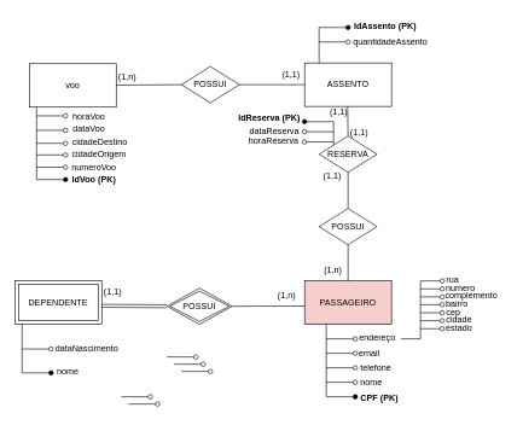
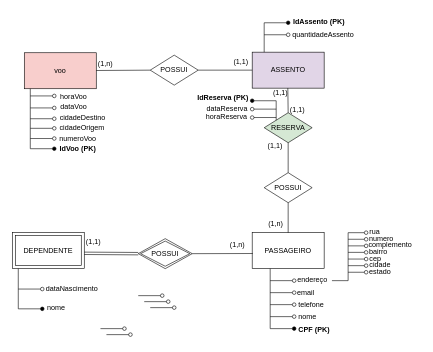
  <mxCell id="0" />
  <mxCell id="1" parent="0" />
- <mxCell id="2" value="voo" style="rounded=0;whiteSpace=wrap;html=1;" vertex="1" parent="1"><mxGeometry x="40" y="87" width="120" height="60" as="geometry" /></mxCell>
+ <mxCell id="2" value="voo" style="rounded=0;whiteSpace=wrap;html=1;fillColor=#f8cecc;" vertex="1" parent="1"><mxGeometry x="40" y="87" width="120" height="60" as="geometry" /></mxCell>
  <mxCell id="3" value="" style="endArrow=none;html=1;rounded=0;" edge="1" parent="1"><mxGeometry width="50" height="50" relative="1" as="geometry"><mxPoint x="50" y="247" as="sourcePoint" /><mxPoint x="50" y="147" as="targetPoint" /></mxGeometry></mxCell>
  <mxCell id="4" value="" style="endArrow=oval;html=1;rounded=0;endFill=1;" edge="1" parent="1"><mxGeometry width="50" height="50" relative="1" as="geometry"><mxPoint x="50" y="247" as="sourcePoint" /><mxPoint x="90" y="247" as="targetPoint" /></mxGeometry></mxCell>
  <mxCell id="5" value="" style="endArrow=oval;html=1;rounded=0;endFill=0;" edge="1" parent="1"><mxGeometry width="50" height="50" relative="1" as="geometry"><mxPoint x="50" y="230" as="sourcePoint" /><mxPoint x="90" y="230" as="targetPoint" /></mxGeometry></mxCell>
  <mxCell id="6" value="" style="endArrow=oval;html=1;rounded=0;endFill=0;" edge="1" parent="1"><mxGeometry width="50" height="50" relative="1" as="geometry"><mxPoint x="50" y="197" as="sourcePoint" /><mxPoint x="90" y="197" as="targetPoint" /></mxGeometry></mxCell>
  <mxCell id="7" value="" style="endArrow=oval;html=1;rounded=0;endFill=0;" edge="1" parent="1"><mxGeometry width="50" height="50" relative="1" as="geometry"><mxPoint x="50" y="179" as="sourcePoint" /><mxPoint x="90" y="179" as="targetPoint" /></mxGeometry></mxCell>
  <mxCell id="8" value="" style="endArrow=oval;html=1;rounded=0;endFill=0;" edge="1" parent="1"><mxGeometry width="50" height="50" relative="1" as="geometry"><mxPoint x="50" y="159" as="sourcePoint" /><mxPoint x="90" y="159" as="targetPoint" /></mxGeometry></mxCell>
  <mxCell id="9" value="" style="endArrow=oval;html=1;rounded=0;endFill=0;" edge="1" parent="1"><mxGeometry width="50" height="50" relative="1" as="geometry"><mxPoint x="440" y="57" as="sourcePoint" /><mxPoint x="480" y="57" as="targetPoint" /></mxGeometry></mxCell>
  <mxCell id="10" value="" style="endArrow=oval;html=1;rounded=0;endFill=0;" edge="1" parent="1"><mxGeometry width="50" height="50" relative="1" as="geometry"><mxPoint x="460" y="181" as="sourcePoint" /><mxPoint x="420" y="181" as="targetPoint" /></mxGeometry></mxCell>
  <mxCell id="11" value="" style="endArrow=oval;html=1;rounded=0;endFill=0;" edge="1" parent="1"><mxGeometry width="50" height="50" relative="1" as="geometry"><mxPoint x="450" y="467" as="sourcePoint" /><mxPoint x="490" y="467" as="targetPoint" /></mxGeometry></mxCell>
  <mxCell id="12" value="" style="endArrow=oval;html=1;rounded=0;endFill=0;" edge="1" parent="1"><mxGeometry width="50" height="50" relative="1" as="geometry"><mxPoint x="450" y="487" as="sourcePoint" /><mxPoint x="490" y="487" as="targetPoint" /></mxGeometry></mxCell>
  <mxCell id="13" value="" style="endArrow=oval;html=1;rounded=0;endFill=0;" edge="1" parent="1"><mxGeometry width="50" height="50" relative="1" as="geometry"><mxPoint x="450" y="507" as="sourcePoint" /><mxPoint x="490" y="507" as="targetPoint" /></mxGeometry></mxCell>
  <mxCell id="14" value="" style="endArrow=oval;html=1;rounded=0;endFill=0;" edge="1" parent="1"><mxGeometry width="50" height="50" relative="1" as="geometry"><mxPoint x="450" y="527" as="sourcePoint" /><mxPoint x="490" y="527" as="targetPoint" /></mxGeometry></mxCell>
  <mxCell id="15" value="" style="endArrow=oval;html=1;rounded=0;endFill=0;" edge="1" parent="1"><mxGeometry width="50" height="50" relative="1" as="geometry"><mxPoint x="50" y="213" as="sourcePoint" /><mxPoint x="90" y="213" as="targetPoint" /></mxGeometry></mxCell>
  <mxCell id="16" value="IdVoo (PK)" style="text;html=1;align=center;verticalAlign=middle;resizable=0;points=[];autosize=1;strokeColor=none;fillColor=none;fontStyle=1" vertex="1" parent="1"><mxGeometry x="89" y="233" width="80" height="30" as="geometry" /></mxCell>
  <mxCell id="17" value="numeroVoo" style="text;html=1;align=center;verticalAlign=middle;resizable=0;points=[];autosize=1;strokeColor=none;fillColor=none;fontStyle=0" vertex="1" parent="1"><mxGeometry x="89" y="215" width="80" height="30" as="geometry" /></mxCell>
  <mxCell id="18" value="cidadeOrigem" style="text;html=1;align=center;verticalAlign=middle;resizable=0;points=[];autosize=1;strokeColor=none;fillColor=none;fontStyle=0" vertex="1" parent="1"><mxGeometry x="86" y="197" width="100" height="30" as="geometry" /></mxCell>
  <mxCell id="19" value="cidadeDestino" style="text;html=1;align=center;verticalAlign=middle;resizable=0;points=[];autosize=1;strokeColor=none;fillColor=none;fontStyle=0" vertex="1" parent="1"><mxGeometry x="87" y="181" width="100" height="30" as="geometry" /></mxCell>
  <mxCell id="20" value="dataVoo" style="text;html=1;align=center;verticalAlign=middle;resizable=0;points=[];autosize=1;strokeColor=none;fillColor=none;fontStyle=0" vertex="1" parent="1"><mxGeometry x="87" y="163" width="70" height="30" as="geometry" /></mxCell>
  <mxCell id="21" value="horaVoo" style="text;html=1;align=center;verticalAlign=middle;resizable=0;points=[];autosize=1;strokeColor=none;fillColor=none;fontStyle=0" vertex="1" parent="1"><mxGeometry x="87" y="145" width="70" height="30" as="geometry" /></mxCell>
- <mxCell id="22" value="ASSENTO" style="rounded=0;whiteSpace=wrap;html=1;" vertex="1" parent="1"><mxGeometry x="420" y="86" width="120" height="60" as="geometry" /></mxCell>
- <mxCell id="23" value="PASSAGEIRO" style="rounded=0;whiteSpace=wrap;html=1;fillColor=#f8cecc;" vertex="1" parent="1"><mxGeometry x="420" y="387" width="120" height="60" as="geometry" /></mxCell>
+ <mxCell id="22" value="ASSENTO" style="rounded=0;whiteSpace=wrap;html=1;fillColor=#e1d5e7;" vertex="1" parent="1"><mxGeometry x="420" y="86" width="120" height="60" as="geometry" /></mxCell>
+ <mxCell id="23" value="PASSAGEIRO" style="rounded=0;whiteSpace=wrap;html=1;" vertex="1" parent="1"><mxGeometry x="420" y="387" width="120" height="60" as="geometry" /></mxCell>
  <mxCell id="24" value="POSSUI" style="rhombus;whiteSpace=wrap;html=1;" vertex="1" parent="1"><mxGeometry x="250" y="91" width="80" height="50" as="geometry" /></mxCell>
- <mxCell id="25" value="RESERVA" style="rhombus;whiteSpace=wrap;html=1;" vertex="1" parent="1"><mxGeometry x="440" y="187" width="80" height="50" as="geometry" /></mxCell>
+ <mxCell id="25" value="RESERVA" style="rhombus;whiteSpace=wrap;html=1;fillColor=#d5e8d4;" vertex="1" parent="1"><mxGeometry x="440" y="187" width="80" height="50" as="geometry" /></mxCell>
  <mxCell id="26" value="POSSUI" style="rhombus;whiteSpace=wrap;html=1;" vertex="1" parent="1"><mxGeometry x="440" y="287" width="80" height="50" as="geometry" /></mxCell>
  <mxCell id="27" value="" style="endArrow=none;html=1;rounded=0;entryX=0;entryY=0.5;entryDx=0;entryDy=0;" edge="1" parent="1" source="2" target="24"><mxGeometry width="50" height="50" relative="1" as="geometry"><mxPoint x="170" y="117" as="sourcePoint" /><mxPoint x="230" y="87" as="targetPoint" /></mxGeometry></mxCell>
  <mxCell id="28" value="DEPENDENTE" style="shape=ext;margin=3;double=1;whiteSpace=wrap;html=1;align=center;" vertex="1" parent="1"><mxGeometry x="20" y="387" width="120" height="60" as="geometry" /></mxCell>
  <mxCell id="29" value="POSSUI" style="shape=rhombus;double=1;perimeter=rhombusPerimeter;whiteSpace=wrap;html=1;align=center;" vertex="1" parent="1"><mxGeometry x="230" y="397" width="90" height="50" as="geometry" /></mxCell>
  <mxCell id="30" value="" style="shape=link;html=1;rounded=0;entryX=0;entryY=0.5;entryDx=0;entryDy=0;" edge="1" parent="1" target="29"><mxGeometry relative="1" as="geometry"><mxPoint x="140" y="421.41" as="sourcePoint" /><mxPoint x="300" y="421.41" as="targetPoint" /></mxGeometry></mxCell>
  <mxCell id="31" value="" style="resizable=0;html=1;whiteSpace=wrap;align=right;verticalAlign=bottom;" connectable="0" vertex="1" parent="30"><mxGeometry x="1" relative="1" as="geometry" /></mxCell>
  <mxCell id="32" value="" style="endArrow=none;html=1;rounded=0;exitX=1;exitY=0.5;exitDx=0;exitDy=0;entryX=0;entryY=0.5;entryDx=0;entryDy=0;" edge="1" parent="1" source="24" target="22"><mxGeometry width="50" height="50" relative="1" as="geometry"><mxPoint x="340" y="163" as="sourcePoint" /><mxPoint x="390" y="113" as="targetPoint" /></mxGeometry></mxCell>
  <mxCell id="33" value="" style="endArrow=none;html=1;rounded=0;exitX=0.5;exitY=0;exitDx=0;exitDy=0;" edge="1" parent="1" source="25"><mxGeometry width="50" height="50" relative="1" as="geometry"><mxPoint x="479" y="177" as="sourcePoint" /><mxPoint x="479.41" y="146" as="targetPoint" /></mxGeometry></mxCell>
  <mxCell id="34" value="" style="endArrow=none;html=1;rounded=0;exitX=0.5;exitY=0;exitDx=0;exitDy=0;" edge="1" parent="1" source="26" target="25"><mxGeometry width="50" height="50" relative="1" as="geometry"><mxPoint x="483" y="279" as="sourcePoint" /><mxPoint x="482" y="237" as="targetPoint" /></mxGeometry></mxCell>
  <mxCell id="35" value="" style="endArrow=none;html=1;rounded=0;entryX=0.5;entryY=1;entryDx=0;entryDy=0;exitX=0.5;exitY=0;exitDx=0;exitDy=0;" edge="1" parent="1" source="23" target="26"><mxGeometry width="50" height="50" relative="1" as="geometry"><mxPoint x="480" y="377" as="sourcePoint" /><mxPoint x="480" y="343" as="targetPoint" /></mxGeometry></mxCell>
  <mxCell id="36" value="" style="endArrow=none;html=1;rounded=0;exitX=1;exitY=0.5;exitDx=0;exitDy=0;entryX=0.008;entryY=0.579;entryDx=0;entryDy=0;entryPerimeter=0;" edge="1" parent="1" source="29" target="23"><mxGeometry width="50" height="50" relative="1" as="geometry"><mxPoint x="330" y="427" as="sourcePoint" /><mxPoint x="380" y="377" as="targetPoint" /></mxGeometry></mxCell>
  <mxCell id="37" value="" style="endArrow=none;html=1;rounded=0;" edge="1" parent="1"><mxGeometry width="50" height="50" relative="1" as="geometry"><mxPoint x="440" y="86" as="sourcePoint" /><mxPoint x="440" y="37" as="targetPoint" /></mxGeometry></mxCell>
  <mxCell id="38" value="" style="endArrow=oval;html=1;rounded=0;endFill=1;" edge="1" parent="1"><mxGeometry width="50" height="50" relative="1" as="geometry"><mxPoint x="440" y="37" as="sourcePoint" /><mxPoint x="480" y="37" as="targetPoint" /></mxGeometry></mxCell>
  <mxCell id="39" value="IdAssento (PK)" style="text;html=1;align=center;verticalAlign=middle;resizable=0;points=[];autosize=1;strokeColor=none;fillColor=none;fontStyle=1" vertex="1" parent="1"><mxGeometry x="476" y="20" width="110" height="30" as="geometry" /></mxCell>
  <mxCell id="40" value="quantidadeAssento" style="text;html=1;align=center;verticalAlign=middle;resizable=0;points=[];autosize=1;strokeColor=none;fillColor=none;fontStyle=0" vertex="1" parent="1"><mxGeometry x="473" y="42" width="130" height="30" as="geometry" /></mxCell>
  <mxCell id="41" value="" style="endArrow=oval;html=1;rounded=0;endFill=1;exitX=0;exitY=0;exitDx=0;exitDy=0;" edge="1" parent="1" source="25"><mxGeometry width="50" height="50" relative="1" as="geometry"><mxPoint x="449" y="195.5" as="sourcePoint" /><mxPoint x="420" y="167" as="targetPoint" /><Array as="points"><mxPoint x="460" y="167" /></Array></mxGeometry></mxCell>
  <mxCell id="42" value="" style="endArrow=oval;html=1;rounded=0;endFill=0;" edge="1" parent="1"><mxGeometry width="50" height="50" relative="1" as="geometry"><mxPoint x="460" y="195" as="sourcePoint" /><mxPoint x="420" y="195" as="targetPoint" /></mxGeometry></mxCell>
  <mxCell id="43" value="IdReserva (PK)" style="text;html=1;align=center;verticalAlign=middle;resizable=0;points=[];autosize=1;strokeColor=none;fillColor=none;fontStyle=1" vertex="1" parent="1"><mxGeometry x="316" y="148" width="110" height="30" as="geometry" /></mxCell>
  <mxCell id="44" value="dataReserva" style="text;html=1;align=center;verticalAlign=middle;resizable=0;points=[];autosize=1;strokeColor=none;fillColor=none;fontStyle=0" vertex="1" parent="1"><mxGeometry x="333" y="165" width="90" height="30" as="geometry" /></mxCell>
  <mxCell id="45" value="horaReserva" style="text;html=1;align=center;verticalAlign=middle;resizable=0;points=[];autosize=1;strokeColor=none;fillColor=none;fontStyle=0" vertex="1" parent="1"><mxGeometry x="332" y="179" width="90" height="30" as="geometry" /></mxCell>
  <mxCell id="46" value="" style="endArrow=none;html=1;rounded=0;" edge="1" parent="1"><mxGeometry width="50" height="50" relative="1" as="geometry"><mxPoint x="450" y="547" as="sourcePoint" /><mxPoint x="450" y="447" as="targetPoint" /></mxGeometry></mxCell>
  <mxCell id="47" value="" style="endArrow=oval;html=1;rounded=0;endFill=1;" edge="1" parent="1"><mxGeometry width="50" height="50" relative="1" as="geometry"><mxPoint x="450" y="547" as="sourcePoint" /><mxPoint x="490" y="547" as="targetPoint" /></mxGeometry></mxCell>
  <mxCell id="48" value="" style="endArrow=oval;html=1;rounded=0;endFill=0;" edge="1" parent="1"><mxGeometry width="50" height="50" relative="1" as="geometry"><mxPoint x="230" y="492" as="sourcePoint" /><mxPoint x="270" y="492" as="targetPoint" /></mxGeometry></mxCell>
  <mxCell id="49" value="" style="endArrow=oval;html=1;rounded=0;endFill=0;" edge="1" parent="1"><mxGeometry width="50" height="50" relative="1" as="geometry"><mxPoint x="30" y="481" as="sourcePoint" /><mxPoint x="70" y="481" as="targetPoint" /></mxGeometry></mxCell>
  <mxCell id="50" value="" style="endArrow=oval;html=1;rounded=0;endFill=0;" edge="1" parent="1"><mxGeometry width="50" height="50" relative="1" as="geometry"><mxPoint x="167" y="547" as="sourcePoint" /><mxPoint x="207" y="547" as="targetPoint" /></mxGeometry></mxCell>
  <mxCell id="51" value="" style="endArrow=oval;html=1;rounded=0;endFill=0;" edge="1" parent="1"><mxGeometry width="50" height="50" relative="1" as="geometry"><mxPoint x="177" y="557" as="sourcePoint" /><mxPoint x="217" y="557" as="targetPoint" /></mxGeometry></mxCell>
  <mxCell id="52" value="CPF (PK)" style="text;html=1;align=center;verticalAlign=middle;resizable=0;points=[];autosize=1;strokeColor=none;fillColor=none;fontStyle=1" vertex="1" parent="1"><mxGeometry x="483" y="534" width="80" height="30" as="geometry" /></mxCell>
  <mxCell id="53" value="nome" style="text;html=1;align=center;verticalAlign=middle;resizable=0;points=[];autosize=1;strokeColor=none;fillColor=none;" vertex="1" parent="1"><mxGeometry x="487" y="513" width="50" height="30" as="geometry" /></mxCell>
  <mxCell id="54" value="telefone" style="text;html=1;align=center;verticalAlign=middle;resizable=0;points=[];autosize=1;strokeColor=none;fillColor=none;" vertex="1" parent="1"><mxGeometry x="483" y="492" width="70" height="30" as="geometry" /></mxCell>
  <mxCell id="55" value="email" style="text;html=1;align=center;verticalAlign=middle;resizable=0;points=[];autosize=1;strokeColor=none;fillColor=none;" vertex="1" parent="1"><mxGeometry x="484" y="472" width="50" height="30" as="geometry" /></mxCell>
  <mxCell id="56" value="endereço" style="text;html=1;align=center;verticalAlign=middle;resizable=0;points=[];autosize=1;strokeColor=none;fillColor=none;" vertex="1" parent="1"><mxGeometry x="485" y="451" width="70" height="30" as="geometry" /></mxCell>
  <mxCell id="57" value="" style="endArrow=oval;html=1;rounded=0;endFill=0;" edge="1" parent="1"><mxGeometry width="50" height="50" relative="1" as="geometry"><mxPoint x="553" y="467" as="sourcePoint" /><mxPoint x="610" y="387" as="targetPoint" /><Array as="points"><mxPoint x="580" y="467" /><mxPoint x="580" y="387" /></Array></mxGeometry></mxCell>
  <mxCell id="58" value="rua" style="text;html=1;align=center;verticalAlign=middle;resizable=0;points=[];autosize=1;strokeColor=none;fillColor=none;" vertex="1" parent="1"><mxGeometry x="604" y="371" width="40" height="30" as="geometry" /></mxCell>
  <mxCell id="59" value="" style="endArrow=oval;html=1;rounded=0;endFill=0;" edge="1" parent="1"><mxGeometry width="50" height="50" relative="1" as="geometry"><mxPoint x="240" y="502" as="sourcePoint" /><mxPoint x="280" y="502" as="targetPoint" /></mxGeometry></mxCell>
  <mxCell id="60" value="" style="endArrow=oval;html=1;rounded=0;endFill=0;" edge="1" parent="1"><mxGeometry width="50" height="50" relative="1" as="geometry"><mxPoint x="250" y="512" as="sourcePoint" /><mxPoint x="290" y="512" as="targetPoint" /></mxGeometry></mxCell>
  <mxCell id="61" value="" style="endArrow=oval;html=1;rounded=0;endFill=0;" edge="1" parent="1"><mxGeometry width="50" height="50" relative="1" as="geometry"><mxPoint x="580" y="409" as="sourcePoint" /><mxPoint x="610" y="409" as="targetPoint" /></mxGeometry></mxCell>
  <mxCell id="62" value="" style="endArrow=oval;html=1;rounded=0;endFill=0;" edge="1" parent="1"><mxGeometry width="50" height="50" relative="1" as="geometry"><mxPoint x="580" y="419.83" as="sourcePoint" /><mxPoint x="610" y="419.83" as="targetPoint" /></mxGeometry></mxCell>
  <mxCell id="63" value="" style="endArrow=oval;html=1;rounded=0;endFill=0;" edge="1" parent="1"><mxGeometry width="50" height="50" relative="1" as="geometry"><mxPoint x="580" y="431" as="sourcePoint" /><mxPoint x="610" y="431" as="targetPoint" /></mxGeometry></mxCell>
  <mxCell id="64" value="" style="endArrow=oval;html=1;rounded=0;endFill=0;" edge="1" parent="1"><mxGeometry width="50" height="50" relative="1" as="geometry"><mxPoint x="580" y="442" as="sourcePoint" /><mxPoint x="610" y="442" as="targetPoint" /></mxGeometry></mxCell>
  <mxCell id="65" value="" style="endArrow=oval;html=1;rounded=0;endFill=0;" edge="1" parent="1"><mxGeometry width="50" height="50" relative="1" as="geometry"><mxPoint x="580" y="453" as="sourcePoint" /><mxPoint x="610" y="453" as="targetPoint" /></mxGeometry></mxCell>
  <mxCell id="66" value="" style="endArrow=oval;html=1;rounded=0;endFill=0;" edge="1" parent="1"><mxGeometry width="50" height="50" relative="1" as="geometry"><mxPoint x="580" y="398" as="sourcePoint" /><mxPoint x="610" y="398" as="targetPoint" /></mxGeometry></mxCell>
  <mxCell id="67" value="numero" style="text;html=1;align=center;verticalAlign=middle;resizable=0;points=[];autosize=1;strokeColor=none;fillColor=none;" vertex="1" parent="1"><mxGeometry x="605" y="382" width="60" height="30" as="geometry" /></mxCell>
  <mxCell id="68" value="complemento" style="text;html=1;align=center;verticalAlign=middle;resizable=0;points=[];autosize=1;strokeColor=none;fillColor=none;" vertex="1" parent="1"><mxGeometry x="600" y="392" width="100" height="30" as="geometry" /></mxCell>
  <mxCell id="69" value="bairro" style="text;html=1;align=center;verticalAlign=middle;resizable=0;points=[];autosize=1;strokeColor=none;fillColor=none;" vertex="1" parent="1"><mxGeometry x="605" y="404" width="50" height="30" as="geometry" /></mxCell>
  <mxCell id="70" value="cep" style="text;html=1;align=center;verticalAlign=middle;resizable=0;points=[];autosize=1;strokeColor=none;fillColor=none;" vertex="1" parent="1"><mxGeometry x="605" y="415" width="40" height="30" as="geometry" /></mxCell>
  <mxCell id="71" value="cidade" style="text;html=1;align=center;verticalAlign=middle;resizable=0;points=[];autosize=1;strokeColor=none;fillColor=none;" vertex="1" parent="1"><mxGeometry x="603" y="426" width="60" height="30" as="geometry" /></mxCell>
  <mxCell id="72" value="estado" style="text;html=1;align=center;verticalAlign=middle;resizable=0;points=[];autosize=1;strokeColor=none;fillColor=none;" vertex="1" parent="1"><mxGeometry x="603" y="437" width="60" height="30" as="geometry" /></mxCell>
  <mxCell id="73" value="" style="endArrow=oval;html=1;rounded=0;endFill=1;exitX=0.083;exitY=1;exitDx=0;exitDy=0;exitPerimeter=0;" edge="1" parent="1" source="28"><mxGeometry width="50" height="50" relative="1" as="geometry"><mxPoint x="20" y="564" as="sourcePoint" /><mxPoint x="70" y="514" as="targetPoint" /><Array as="points"><mxPoint x="30" y="514" /></Array></mxGeometry></mxCell>
  <mxCell id="74" value="nome" style="text;html=1;align=center;verticalAlign=middle;resizable=0;points=[];autosize=1;strokeColor=none;fillColor=none;" vertex="1" parent="1"><mxGeometry x="68" y="497" width="50" height="30" as="geometry" /></mxCell>
  <mxCell id="75" value="dataNascimento" style="text;html=1;align=center;verticalAlign=middle;resizable=0;points=[];autosize=1;strokeColor=none;fillColor=none;" vertex="1" parent="1"><mxGeometry x="64" y="465" width="110" height="30" as="geometry" /></mxCell>
  <mxCell id="76" value="(1,n)" style="text;html=1;align=center;verticalAlign=middle;resizable=0;points=[];autosize=1;strokeColor=none;fillColor=none;" vertex="1" parent="1"><mxGeometry x="370" y="392" width="50" height="30" as="geometry" /></mxCell>
  <mxCell id="77" value="(1,1)" style="text;html=1;align=center;verticalAlign=middle;resizable=0;points=[];autosize=1;strokeColor=none;fillColor=none;" vertex="1" parent="1"><mxGeometry x="130" y="387" width="50" height="30" as="geometry" /></mxCell>
  <mxCell id="78" value="(1,n)" style="text;html=1;align=center;verticalAlign=middle;resizable=0;points=[];autosize=1;strokeColor=none;fillColor=none;" vertex="1" parent="1"><mxGeometry x="434" y="357" width="50" height="30" as="geometry" /></mxCell>
  <mxCell id="79" value="(1,1)" style="text;html=1;align=center;verticalAlign=middle;resizable=0;points=[];autosize=1;strokeColor=none;fillColor=none;" vertex="1" parent="1"><mxGeometry x="433" y="227" width="50" height="30" as="geometry" /></mxCell>
  <mxCell id="80" value="(1,1)" style="text;html=1;align=center;verticalAlign=middle;resizable=0;points=[];autosize=1;strokeColor=none;fillColor=none;" vertex="1" parent="1"><mxGeometry x="442" y="139" width="50" height="30" as="geometry" /></mxCell>
  <mxCell id="81" value="(1,1)" style="text;html=1;align=center;verticalAlign=middle;resizable=0;points=[];autosize=1;strokeColor=none;fillColor=none;" vertex="1" parent="1"><mxGeometry x="470" y="167" width="50" height="30" as="geometry" /></mxCell>
  <mxCell id="82" value="(1,n)" style="text;html=1;align=center;verticalAlign=middle;resizable=0;points=[];autosize=1;strokeColor=none;fillColor=none;" vertex="1" parent="1"><mxGeometry x="150" y="91" width="50" height="30" as="geometry" /></mxCell>
  <mxCell id="83" value="(1,1)" style="text;html=1;align=center;verticalAlign=middle;resizable=0;points=[];autosize=1;strokeColor=none;fillColor=none;" vertex="1" parent="1"><mxGeometry x="376" y="88" width="50" height="30" as="geometry" /></mxCell>
